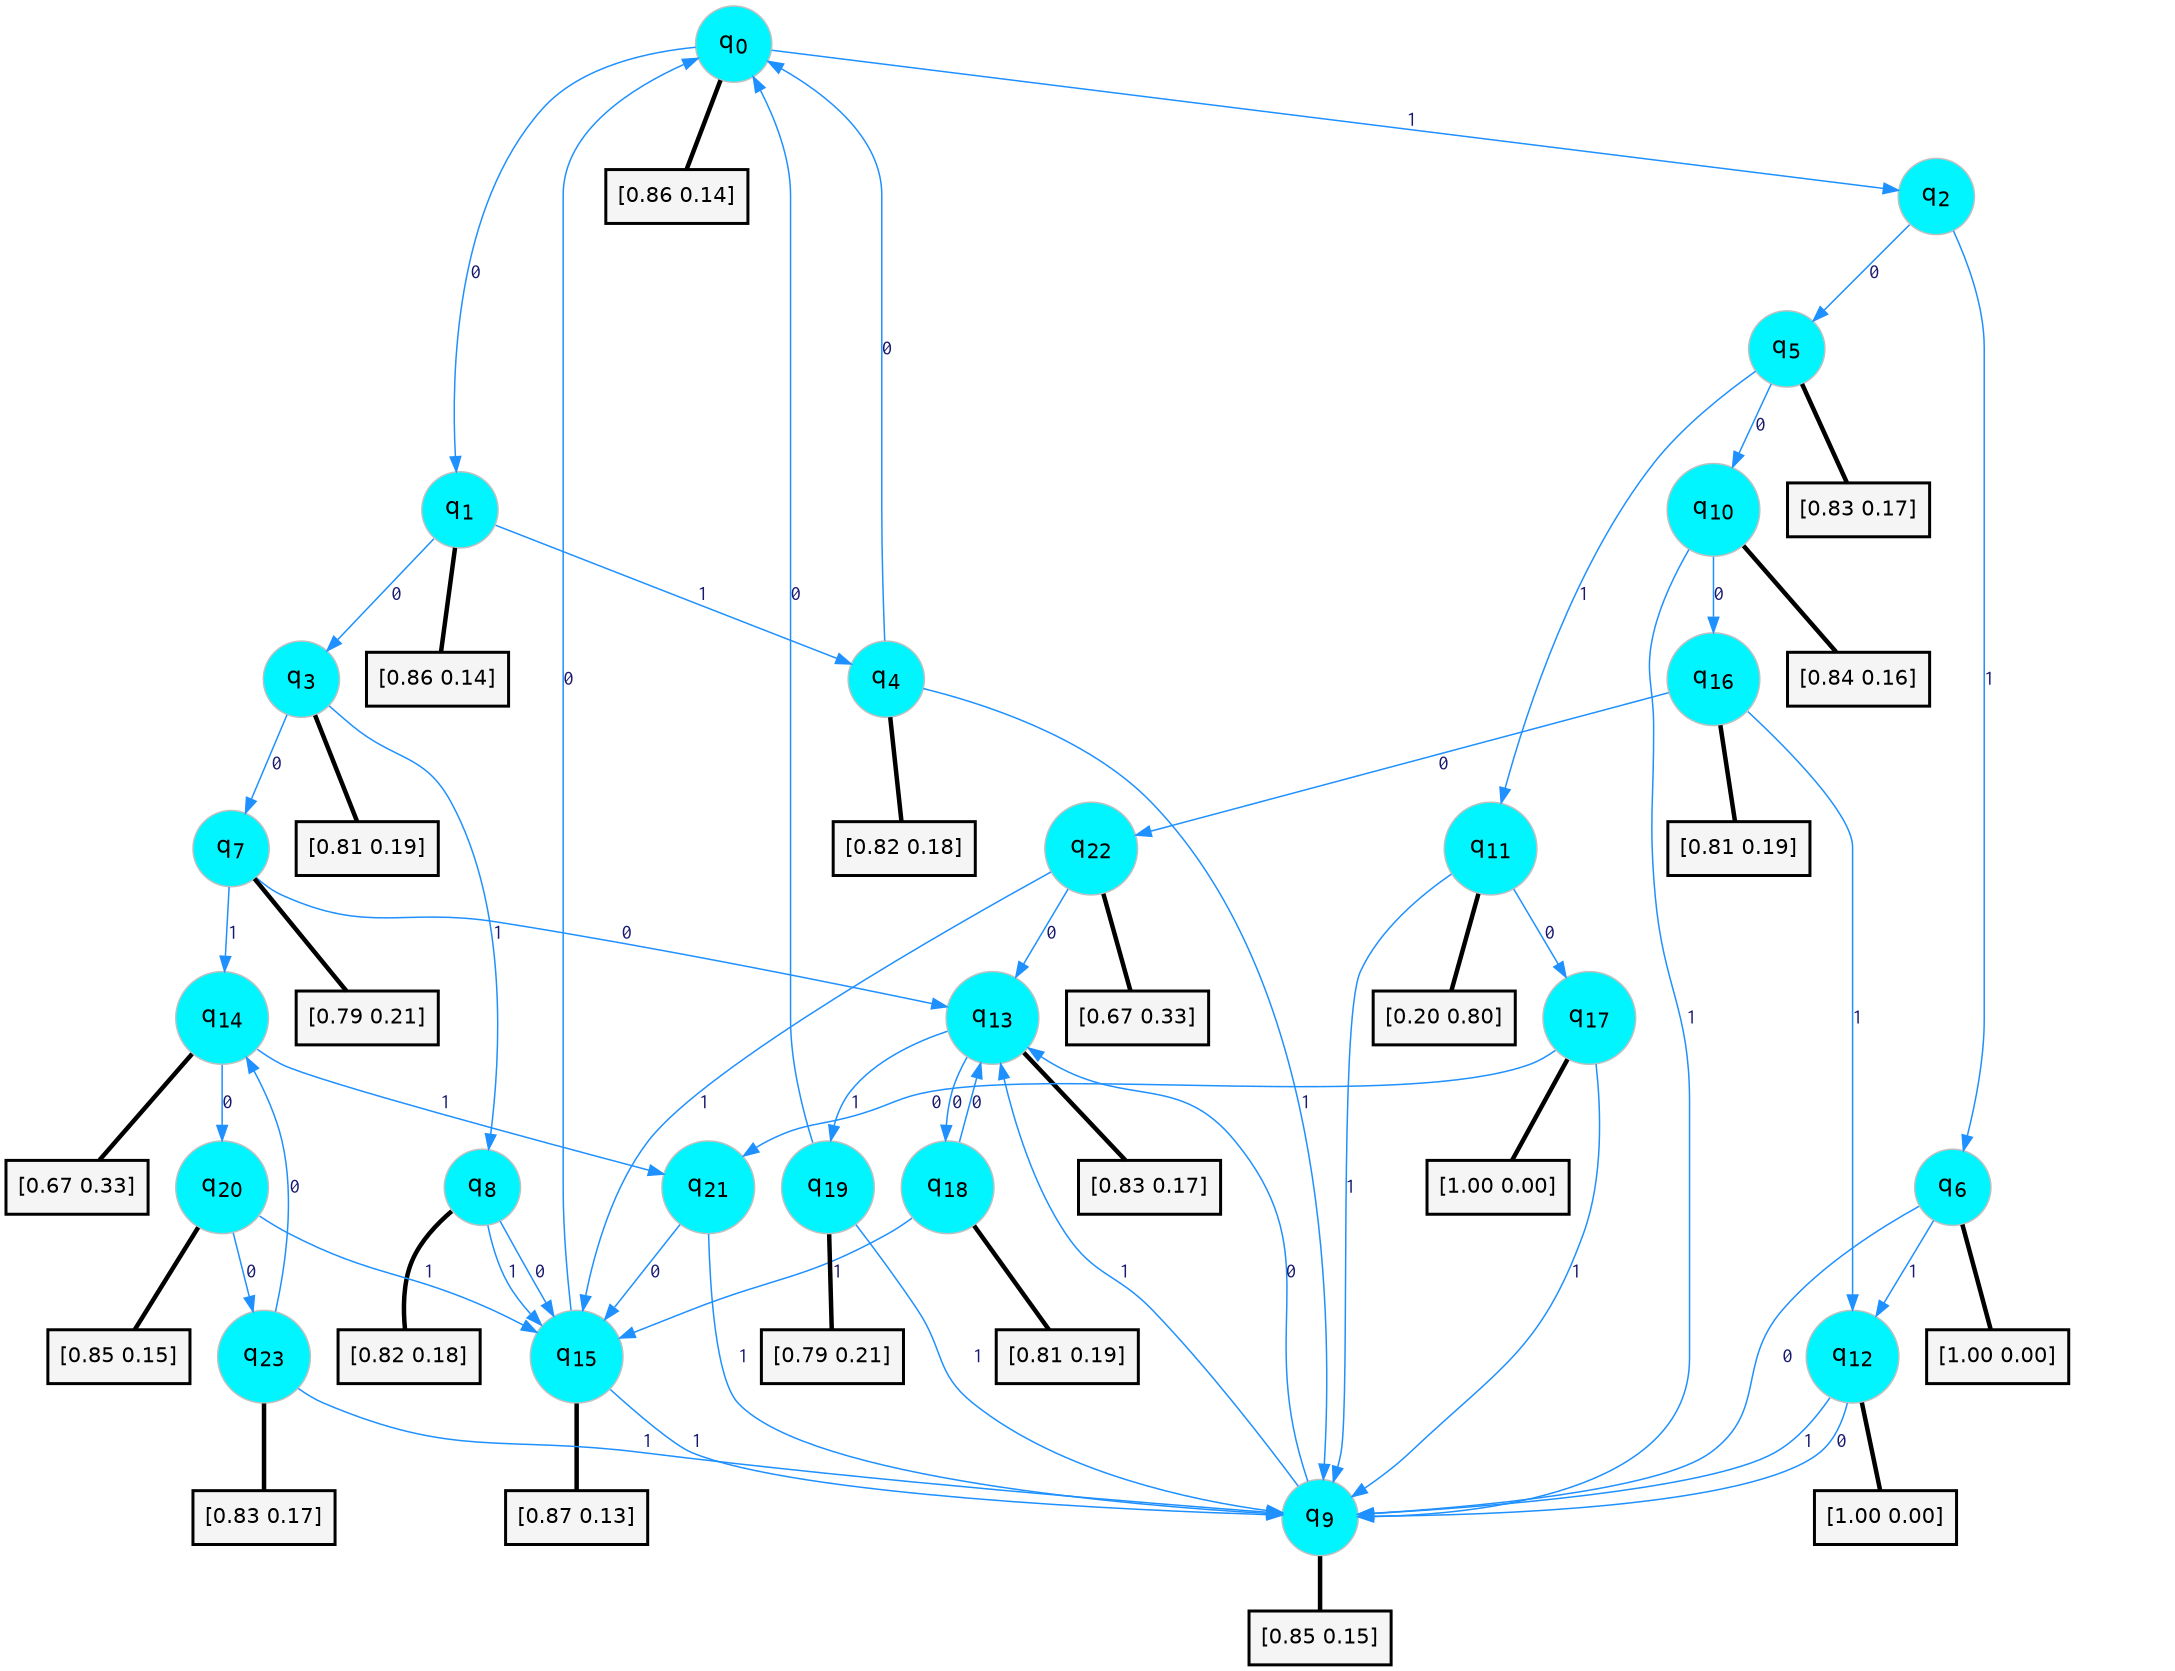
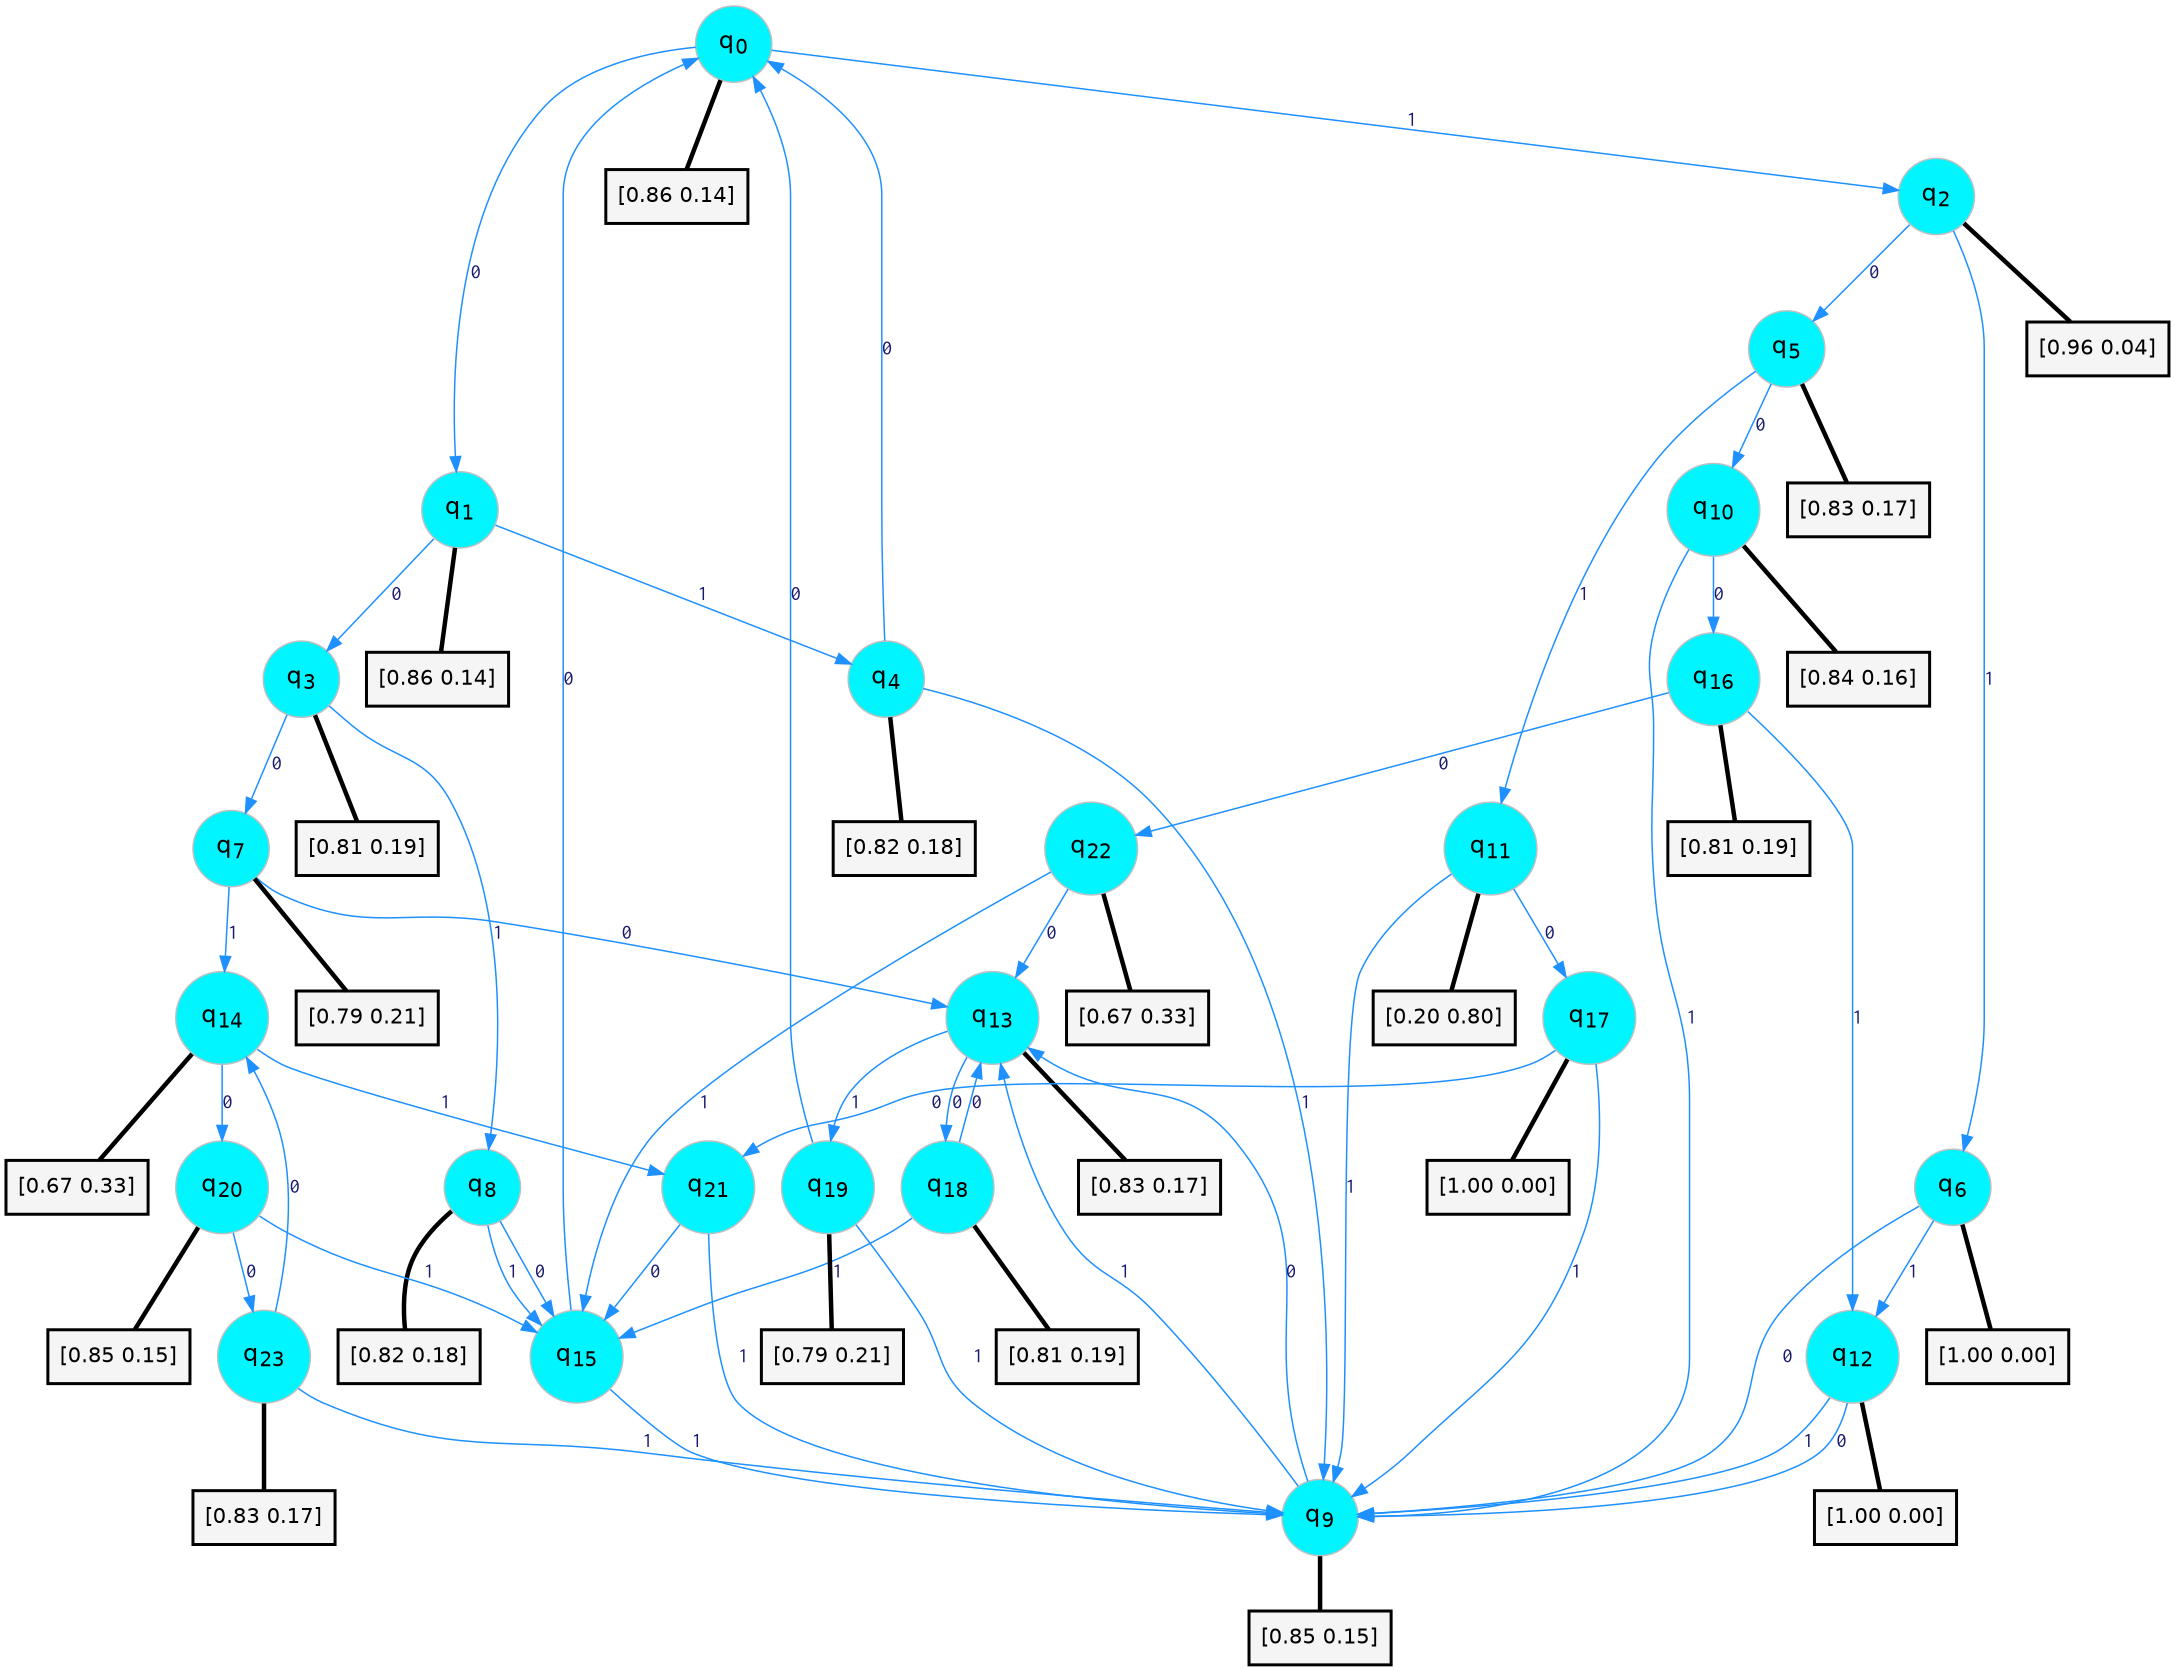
  digraph {
    rankdir=TD
    node [color=gray fillcolor=turquoise1 fontcolor=black fontname=Helvetica fontsize=16 fontweight=bold shape=circle style=filled]
    edge [arrowsize=1 color=dodgerblue1 fontcolor=midnightblue fontname=courier fontweight=bold penwidth=1 style=solid weight=20]
    n1 [label=<q<SUB>0</SUB>>]
    n2 [label=<q<SUB>1</SUB>>]
    n3 [label=<q<SUB>2</SUB>>]
    n4 [color=black fillcolor=whitesmoke fontsize=14 label="[0.86 0.14]" penwidth=2 shape=box]
    n5 [label=<q<SUB>3</SUB>>]
    n6 [label=<q<SUB>4</SUB>>]
    n7 [color=black fillcolor=whitesmoke fontsize=14 label="[0.86 0.14]" penwidth=2 shape=box]
    n8 [label=<q<SUB>5</SUB>>]
    n9 [label=<q<SUB>6</SUB>>]
+   n10 [color=black fillcolor=whitesmoke fontsize=14 label="[0.96 0.04]" penwidth=2 shape=box]
    n11 [label=<q<SUB>7</SUB>>]
    n12 [label=<q<SUB>8</SUB>>]
    n13 [color=black fillcolor=whitesmoke fontsize=14 label="[0.81 0.19]" penwidth=2 shape=box]
    n14 [label=<q<SUB>9</SUB>>]
    n15 [color=black fillcolor=whitesmoke fontsize=14 label="[0.82 0.18]" penwidth=2 shape=box]
    n16 [label=<q<SUB>10</SUB>>]
    n17 [label=<q<SUB>11</SUB>>]
    n18 [color=black fillcolor=whitesmoke fontsize=14 label="[0.83 0.17]" penwidth=2 shape=box]
    n19 [label=<q<SUB>12</SUB>>]
    n20 [color=black fillcolor=whitesmoke fontsize=14 label="[1.00 0.00]" penwidth=2 shape=box]
    n21 [label=<q<SUB>13</SUB>>]
    n22 [label=<q<SUB>14</SUB>>]
    n23 [color=black fillcolor=whitesmoke fontsize=14 label="[0.79 0.21]" penwidth=2 shape=box]
    n24 [label=<q<SUB>15</SUB>>]
    n25 [color=black fillcolor=whitesmoke fontsize=14 label="[0.82 0.18]" penwidth=2 shape=box]
    n26 [color=black fillcolor=whitesmoke fontsize=14 label="[0.85 0.15]" penwidth=2 shape=box]
    n27 [label=<q<SUB>16</SUB>>]
    n28 [color=black fillcolor=whitesmoke fontsize=14 label="[0.84 0.16]" penwidth=2 shape=box]
    n29 [label=<q<SUB>17</SUB>>]
    n30 [color=black fillcolor=whitesmoke fontsize=14 label="[0.20 0.80]" penwidth=2 shape=box]
    n31 [color=black fillcolor=whitesmoke fontsize=14 label="[1.00 0.00]" penwidth=2 shape=box]
    n32 [label=<q<SUB>18</SUB>>]
    n33 [label=<q<SUB>19</SUB>>]
    n34 [color=black fillcolor=whitesmoke fontsize=14 label="[0.83 0.17]" penwidth=2 shape=box]
    n35 [label=<q<SUB>20</SUB>>]
    n36 [label=<q<SUB>21</SUB>>]
    n37 [color=black fillcolor=whitesmoke fontsize=14 label="[0.67 0.33]" penwidth=2 shape=box]
-   n38 [color=black fillcolor=whitesmoke fontsize=14 label="[0.87 0.13]" penwidth=2 shape=box]
    n39 [label=<q<SUB>22</SUB>>]
    n40 [color=black fillcolor=whitesmoke fontsize=14 label="[0.81 0.19]" penwidth=2 shape=box]
    n41 [color=black fillcolor=whitesmoke fontsize=14 label="[1.00 0.00]" penwidth=2 shape=box]
    n42 [color=black fillcolor=whitesmoke fontsize=14 label="[0.81 0.19]" penwidth=2 shape=box]
    n43 [color=black fillcolor=whitesmoke fontsize=14 label="[0.79 0.21]" penwidth=2 shape=box]
    n44 [label=<q<SUB>23</SUB>>]
    n45 [color=black fillcolor=whitesmoke fontsize=14 label="[0.85 0.15]" penwidth=2 shape=box]
    n46 [color=black fillcolor=whitesmoke fontsize=14 label="[0.67 0.33]" penwidth=2 shape=box]
    n47 [color=black fillcolor=whitesmoke fontsize=14 label="[0.83 0.17]" penwidth=2 shape=box]
    n1 -> n2 [label=0]
    n1 -> n3 [label=1]
    n1 -> n4 [arrowhead=none color=black penwidth=3]
    n2 -> n5 [label=0]
    n2 -> n6 [label=1]
    n2 -> n7 [arrowhead=none color=black penwidth=3]
    n3 -> n8 [label=0]
    n3 -> n9 [label=1]
+   n3 -> n10 [arrowhead=none color=black penwidth=3]
    n5 -> n11 [label=0]
    n5 -> n12 [label=1]
    n5 -> n13 [arrowhead=none color=black penwidth=3]
    n6 -> n1 [label=0]
    n6 -> n14 [label=1]
    n6 -> n15 [arrowhead=none color=black penwidth=3]
    n8 -> n16 [label=0]
    n8 -> n17 [label=1]
    n8 -> n18 [arrowhead=none color=black penwidth=3]
    n9 -> n14 [label=0]
    n9 -> n19 [label=1]
    n9 -> n20 [arrowhead=none color=black penwidth=3]
    n11 -> n21 [label=0]
    n11 -> n22 [label=1]
    n11 -> n23 [arrowhead=none color=black penwidth=3]
    n12 -> n24 [label=0]
    n12 -> n24 [label=1]
    n12 -> n25 [arrowhead=none color=black penwidth=3]
    n14 -> n21 [label=0]
    n14 -> n21 [label=1]
    n14 -> n26 [arrowhead=none color=black penwidth=3]
    n16 -> n14 [label=1]
    n16 -> n27 [label=0]
    n16 -> n28 [arrowhead=none color=black penwidth=3]
    n17 -> n14 [label=1]
    n17 -> n29 [label=0]
    n17 -> n30 [arrowhead=none color=black penwidth=3]
    n19 -> n14 [label=0]
    n19 -> n14 [label=1]
    n19 -> n31 [arrowhead=none color=black penwidth=3]
    n21 -> n32 [label=0]
    n21 -> n33 [label=1]
    n21 -> n34 [arrowhead=none color=black penwidth=3]
    n22 -> n35 [label=0]
    n22 -> n36 [label=1]
    n22 -> n37 [arrowhead=none color=black penwidth=3]
    n24 -> n1 [label=0]
    n24 -> n14 [label=1]
-   n24 -> n38 [arrowhead=none color=black penwidth=3]
    n27 -> n19 [label=1]
    n27 -> n39 [label=0]
    n27 -> n40 [arrowhead=none color=black penwidth=3]
    n29 -> n14 [label=1]
    n29 -> n36 [label=0]
    n29 -> n41 [arrowhead=none color=black penwidth=3]
    n32 -> n21 [label=0]
    n32 -> n24 [label=1]
    n32 -> n42 [arrowhead=none color=black penwidth=3]
    n33 -> n1 [label=0]
    n33 -> n14 [label=1]
    n33 -> n43 [arrowhead=none color=black penwidth=3]
    n35 -> n24 [label=1]
    n35 -> n44 [label=0]
    n35 -> n45 [arrowhead=none color=black penwidth=3]
    n36 -> n14 [label=1]
    n36 -> n24 [label=0]
    n39 -> n21 [label=0]
    n39 -> n24 [label=1]
    n39 -> n46 [arrowhead=none color=black penwidth=3]
    n44 -> n14 [label=1]
    n44 -> n22 [label=0]
    n44 -> n47 [arrowhead=none color=black penwidth=3]
  }
